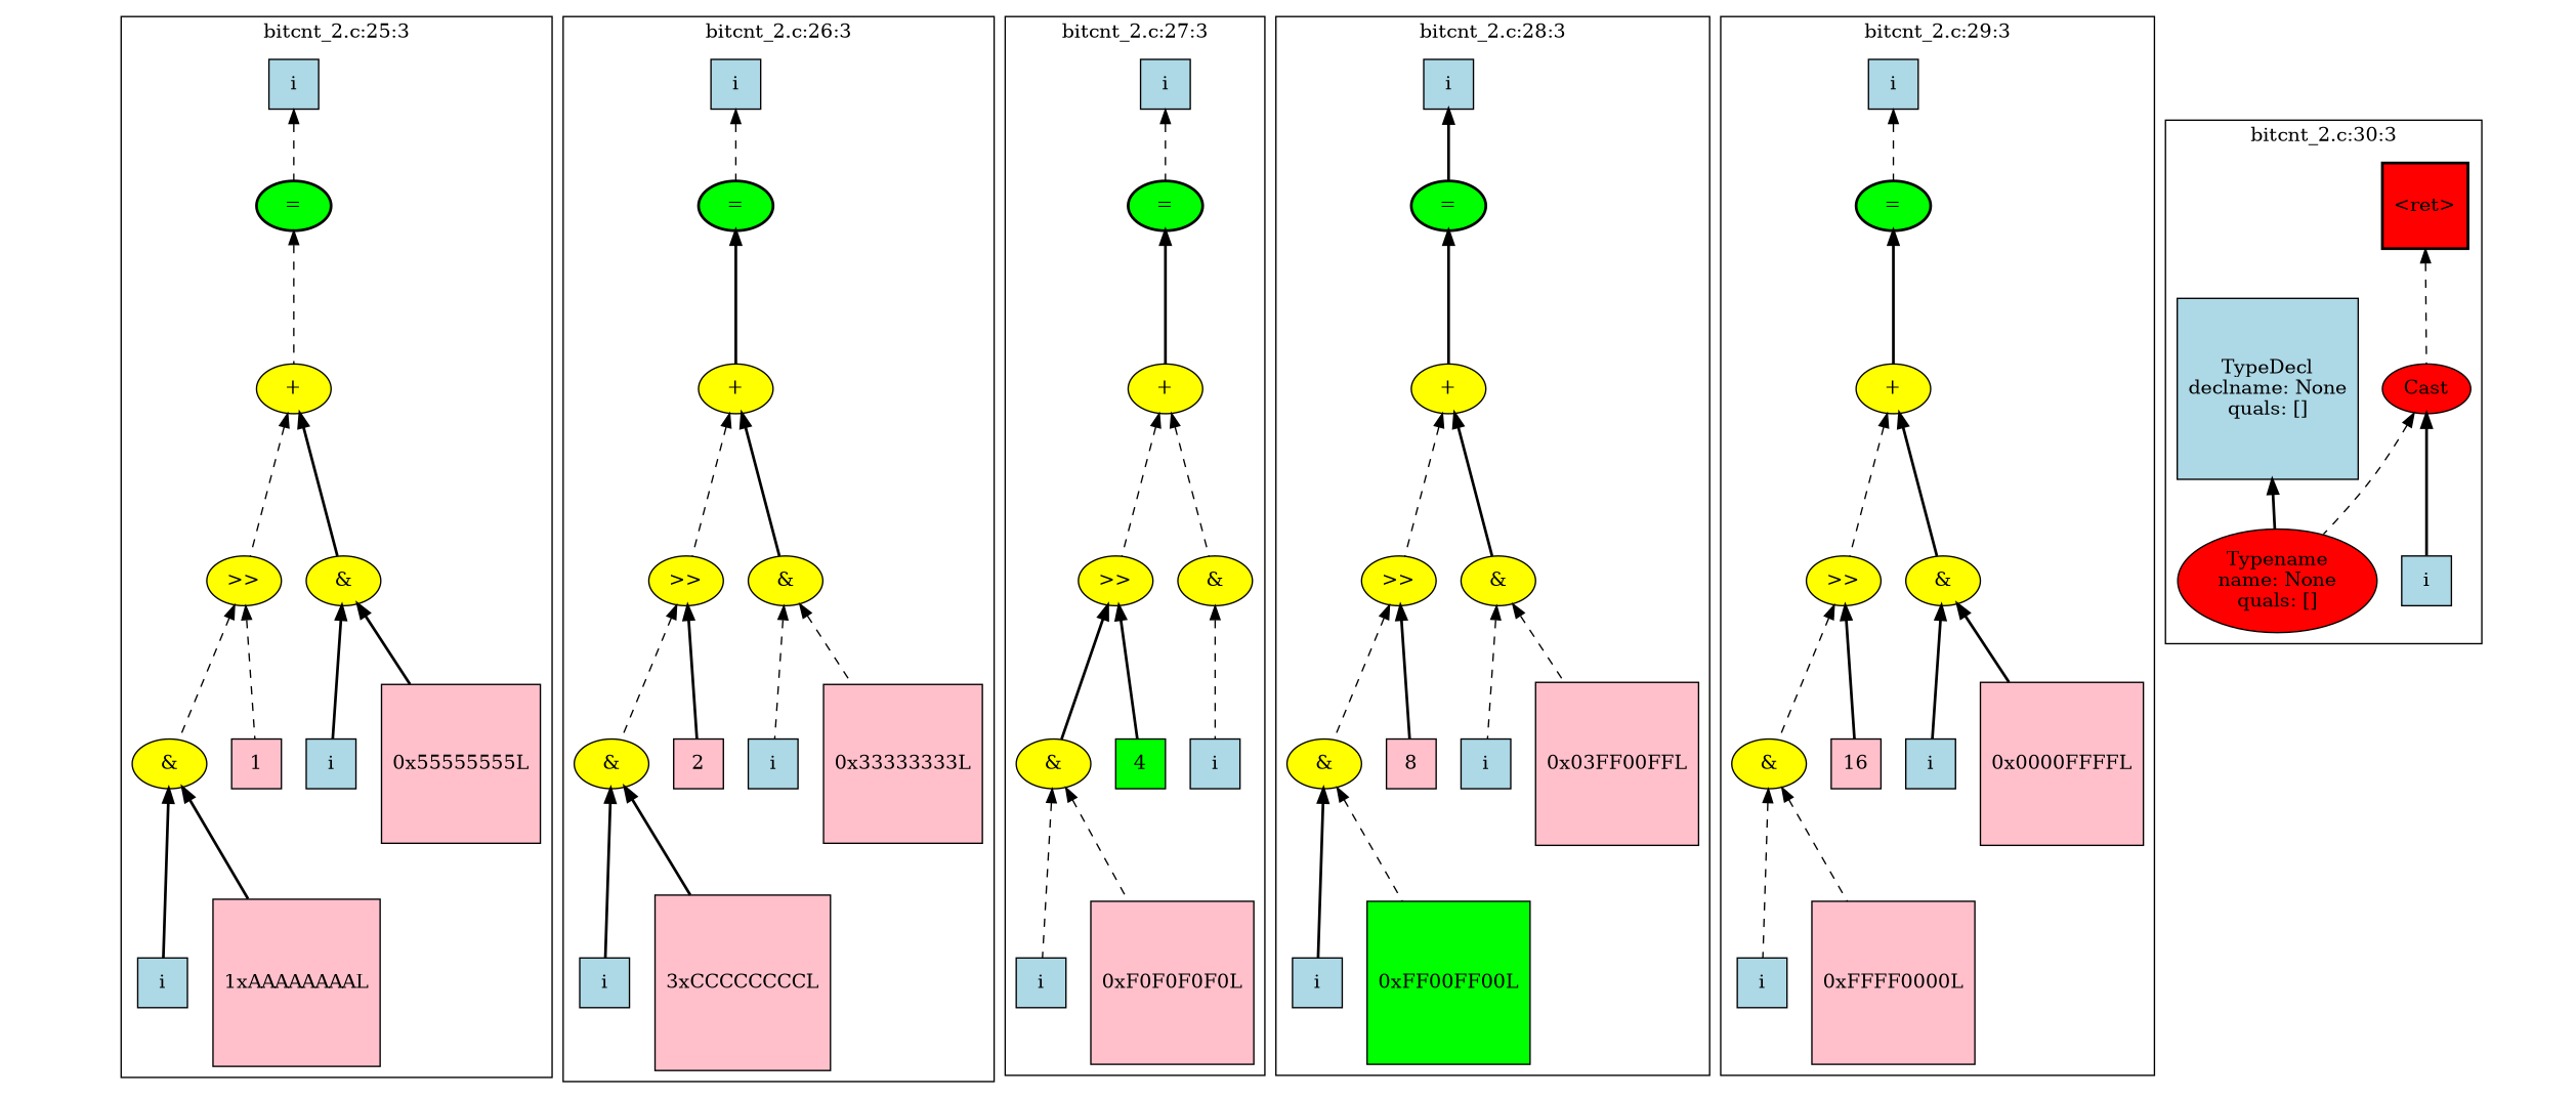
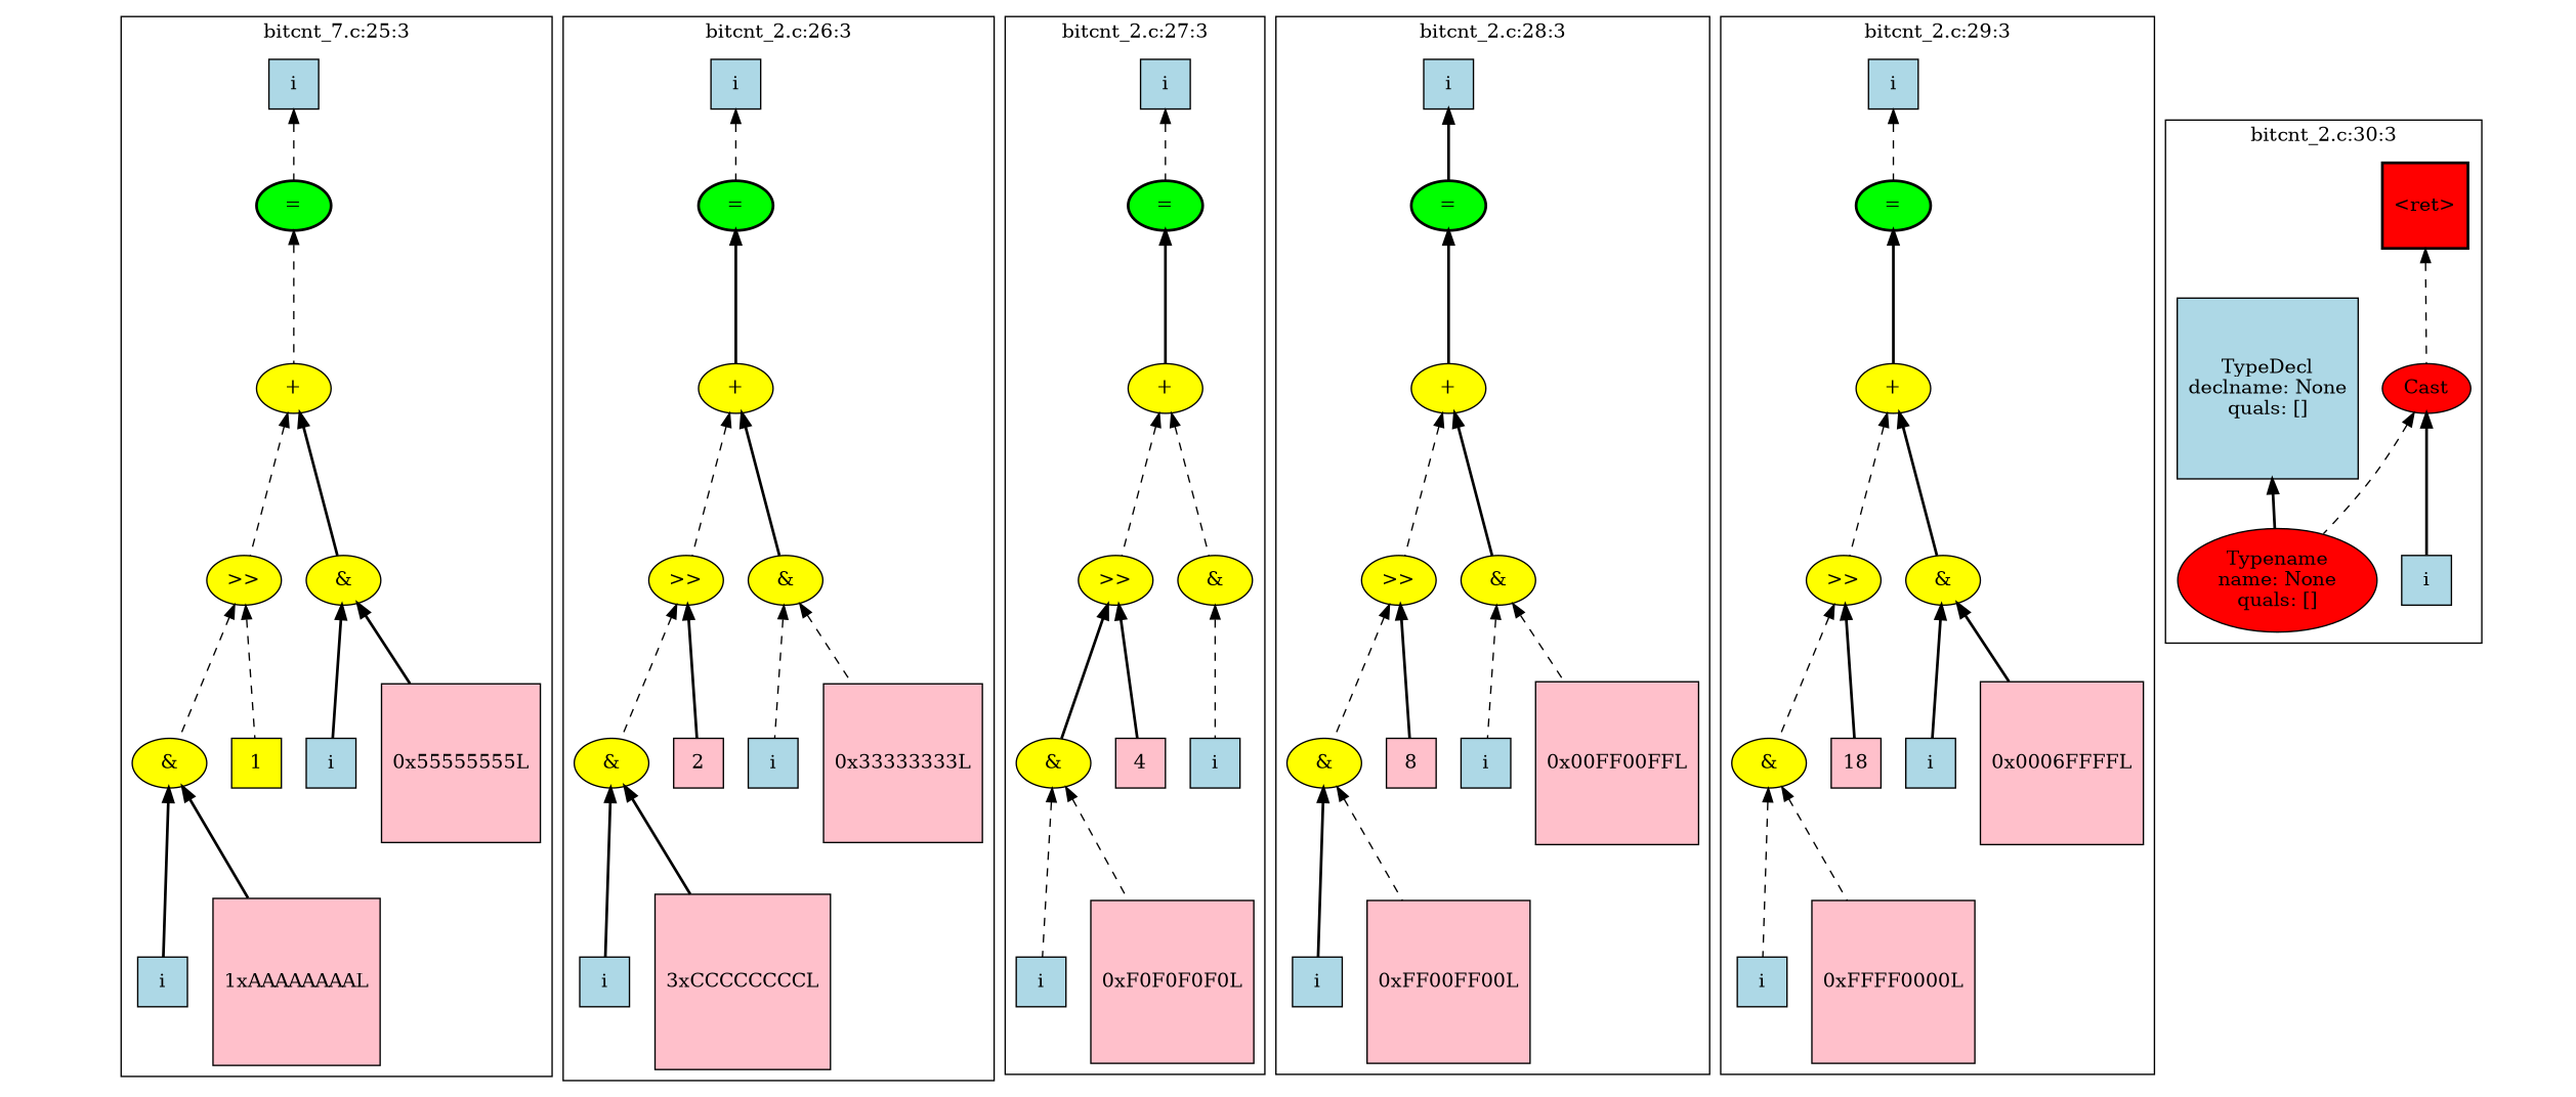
  strict graph {
    newrank=true
    node [style=filled fillcolor=yellow shape=square]
    edge [style=dashed dir=back]
    rank2 [height=0.5 style=invis width=0.013889 fillcolor="" shape=""]
    n2 [fillcolor=green height=0.5 label="=" style="filled,bold" width=0.75 shape=""]
    n3 [fillcolor=green height=0.5 label="=" style="filled,bold" width=0.75 shape=""]
    n4 [fillcolor=green height=0.5 label="=" style="filled,bold" width=0.75 shape=""]
    n5 [fillcolor=green height=0.5 label="=" style="filled,bold" width=0.75 shape=""]
    n6 [fillcolor=green height=0.5 label="=" style="filled,bold" width=0.75 shape=""]
    n7 [fillcolor=red height=0.65278 label="\<ret\>" style="filled,bold" width=0.65278]
    end [height=0.5 style=invis width=0.013889 fillcolor="" shape=""]
    n9 [height=0.5 label="+" width=0.75 shape=""]
    n10 [height=0.5 label=">>" width=0.75 shape=""]
    n11 [height=0.5 label="&" width=0.75 shape=""]
    n12 [height=0.5 label="&" width=0.75 shape=""]
    n13 [fillcolor=pink height=0.5 label=2 width=0.5]
    n14 [fillcolor=lightblue height=0.5 label=i width=0.5]
    n15 [fillcolor=pink height=1.2778 label="0x33333333L" width=1.2778]
    n16 [fillcolor=lightblue height=0.5 label=i width=0.5]
    n17 [fillcolor=pink height=1.5278 label="3xCCCCCCCCL" width=1.5278]
    n18 [fillcolor=lightblue height=0.5 label=i width=0.5]
    n19 [height=0.5 label="+" width=0.75 shape=""]
    n20 [height=0.5 label=">>" width=0.75 shape=""]
    n21 [height=0.5 label="&" width=0.75 shape=""]
    n22 [height=0.5 label="&" width=0.75 shape=""]
-   n23 [fillcolor=pink height=0.5 label=1 width=0.5]
+   n23 [height=0.5 label=1 width=0.5]
    n24 [fillcolor=lightblue height=0.5 label=i width=0.5]
    n25 [fillcolor=pink height=1.2778 label="0x55555555L" width=1.2778]
    n26 [fillcolor=lightblue height=0.5 label=i width=0.5]
    n27 [fillcolor=pink height=1.6111 label="1xAAAAAAAAL" width=1.6111]
    n28 [fillcolor=lightblue height=0.5 label=i width=0.5]
    n29 [height=0.5 label="+" width=0.75 shape=""]
    n30 [height=0.5 label=">>" width=0.75 shape=""]
    n31 [height=0.5 label="&" width=0.75 shape=""]
    n32 [height=0.5 label="&" width=0.75 shape=""]
-   n33 [fillcolor=green height=0.5 label=4 width=0.5]
+   n33 [fillcolor=pink height=0.5 label=4 width=0.5]
    n34 [fillcolor=lightblue height=0.5 label=i width=0.5]
    n35 [fillcolor=lightblue height=0.5 label=i width=0.5]
    n36 [fillcolor=pink height=1.3194 label="0xF0F0F0F0L" width=1.3194]
    n37 [fillcolor=lightblue height=0.5 label=i width=0.5]
    n38 [height=0.5 label="+" width=0.75 shape=""]
    n39 [height=0.5 label=">>" width=0.75 shape=""]
    n40 [height=0.5 label="&" width=0.75 shape=""]
    n41 [height=0.5 label="&" width=0.75 shape=""]
    n42 [fillcolor=pink height=0.5 label=8 width=0.5]
    n43 [fillcolor=lightblue height=0.5 label=i width=0.5]
-   n44 [fillcolor=pink height=1.3194 label="0x03FF00FFL" width=1.3194]
+   n44 [fillcolor=pink height=1.3194 label="0x00FF00FFL" width=1.3194]
    n45 [fillcolor=lightblue height=0.5 label=i width=0.5]
-   n46 [fillcolor=green height=1.3194 label="0xFF00FF00L" width=1.3194]
+   n46 [fillcolor=pink height=1.3194 label="0xFF00FF00L" width=1.3194]
    n47 [fillcolor=lightblue height=0.5 label=i width=0.5]
    n48 [height=0.5 label="+" width=0.75 shape=""]
    n49 [height=0.5 label=">>" width=0.75 shape=""]
    n50 [height=0.5 label="&" width=0.75 shape=""]
    n51 [height=0.5 label="&" width=0.75 shape=""]
-   n52 [fillcolor=pink height=0.5 label=16 width=0.5]
+   n52 [fillcolor=pink height=0.5 label=18 width=0.5]
    n53 [fillcolor=lightblue height=0.5 label=i width=0.5]
-   n54 [fillcolor=pink height=1.3194 label="0x0000FFFFL" width=1.3194]
+   n54 [fillcolor=pink height=1.3194 label="0x0006FFFFL" width=1.3194]
    n55 [fillcolor=lightblue height=0.5 label=i width=0.5]
    n56 [fillcolor=pink height=1.3194 label="0xFFFF0000L" width=1.3194]
    n57 [fillcolor=lightblue height=0.5 label=i width=0.5]
    n58 [fillcolor=red height=0.5 label=Cast width=0.75 shape=""]
    n59 [fillcolor=red height=1.041 label="Typename\nname: None\nquals: []" width=1.6303 shape=""]
    n60 [fillcolor=lightblue height=0.5 label=i width=0.5]
    n61 [fillcolor=lightblue height=1.4722 label="TypeDecl\ndeclname: None\nquals: []" width=1.4722]
    rank1 [height=0.5 style=invis width=0.013889 fillcolor="" shape=""]
    subgraph sub_1 {
      rank=same
      rankdir=LR
      rank2
      n2
      n3
      n4
      n5
      n6
      n7
      end
    }
    subgraph cluster_2 {
      label="bitcnt_2.c:26:3"
      n3
      n9
      n10
      n11
      n12
      n13
      n14
      n15
      n16
      n17
      n18
    }
    subgraph cluster_3 {
-     label="bitcnt_2.c:25:3"
+     label="bitcnt_7.c:25:3"
      n2
      n19
      n20
      n21
      n22
      n23
      n24
      n25
      n26
      n27
      n28
    }
    subgraph cluster_4 {
      label="bitcnt_2.c:27:3"
      n4
      n29
      n30
      n31
      n32
      n33
      n34
      n35
      n36
      n37
    }
    subgraph cluster_5 {
      label="bitcnt_2.c:28:3"
      n5
      n38
      n39
      n40
      n41
      n42
      n43
      n44
      n45
      n46
      n47
    }
    subgraph cluster_6 {
      label="bitcnt_2.c:29:3"
      n6
      n48
      n49
      n50
      n51
      n52
      n53
      n54
      n55
      n56
      n57
    }
    subgraph cluster_7 {
      label="bitcnt_2.c:30:3"
      n7
      n58
      n59
      n60
      n61
    }
    rank2 -- n2 [style=invis dir=""]
    n2 -- n3 [style=invis dir=""]
    n2 -- n19
    n3 -- n4 [style=invis dir=""]
    n3 -- n9 [style=bold]
    n4 -- n5 [style=invis dir=""]
    n4 -- n29 [style=bold]
    n5 -- n6 [style=invis dir=""]
    n5 -- n38 [style=bold]
    n6 -- n7 [style=invis dir=""]
    n6 -- n48 [style=bold]
    n7 -- end [style=invis dir=""]
    n7 -- n58
    n9 -- n10
    n9 -- n11 [style=bold]
    n10 -- n12
    n10 -- n13 [style=bold]
    n11 -- n14
    n11 -- n15
    n12 -- n16 [style=bold]
    n12 -- n17 [style=bold]
    n18 -- n3
    n19 -- n20
    n19 -- n21 [style=bold]
    n20 -- n22
    n20 -- n23
    n21 -- n24 [style=bold]
    n21 -- n25 [style=bold]
    n22 -- n26 [style=bold]
    n22 -- n27 [style=bold]
    n28 -- n2
    n29 -- n30
    n29 -- n31
    n30 -- n32 [style=bold]
    n30 -- n33 [style=bold]
    n31 -- n34
    n32 -- n35
    n32 -- n36
    n37 -- n4
    n38 -- n39
    n38 -- n40 [style=bold]
    n39 -- n41
    n39 -- n42 [style=bold]
    n40 -- n43
    n40 -- n44
    n41 -- n45 [style=bold]
    n41 -- n46
    n47 -- n5 [style=bold]
    n48 -- n49
    n48 -- n50 [style=bold]
    n49 -- n51
    n49 -- n52 [style=bold]
    n50 -- n53 [style=bold]
    n50 -- n54 [style=bold]
    n51 -- n55
    n51 -- n56
    n57 -- n6
    n58 -- n59
    n58 -- n60 [style=bold]
    n61 -- n59 [style=bold]
    rank1 -- rank2 [style=invis dir=""]
  }
